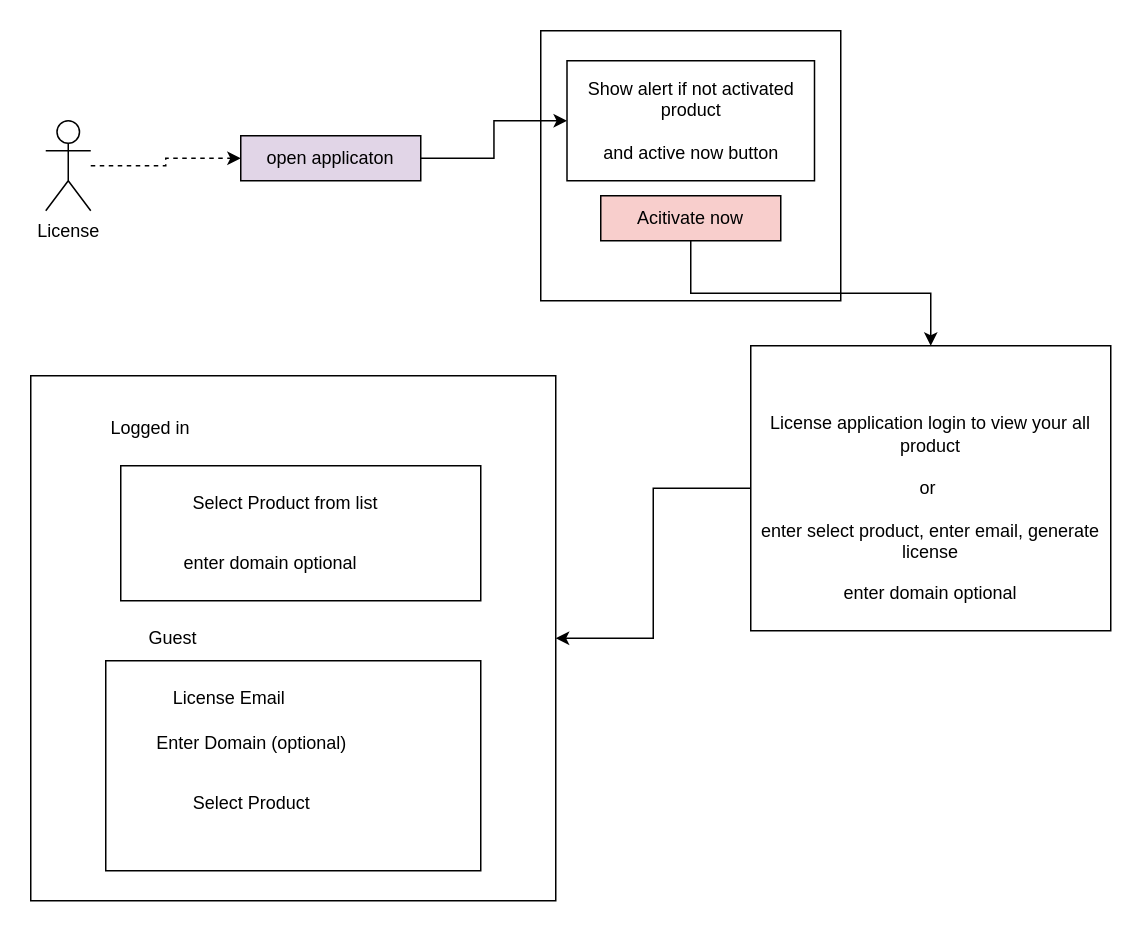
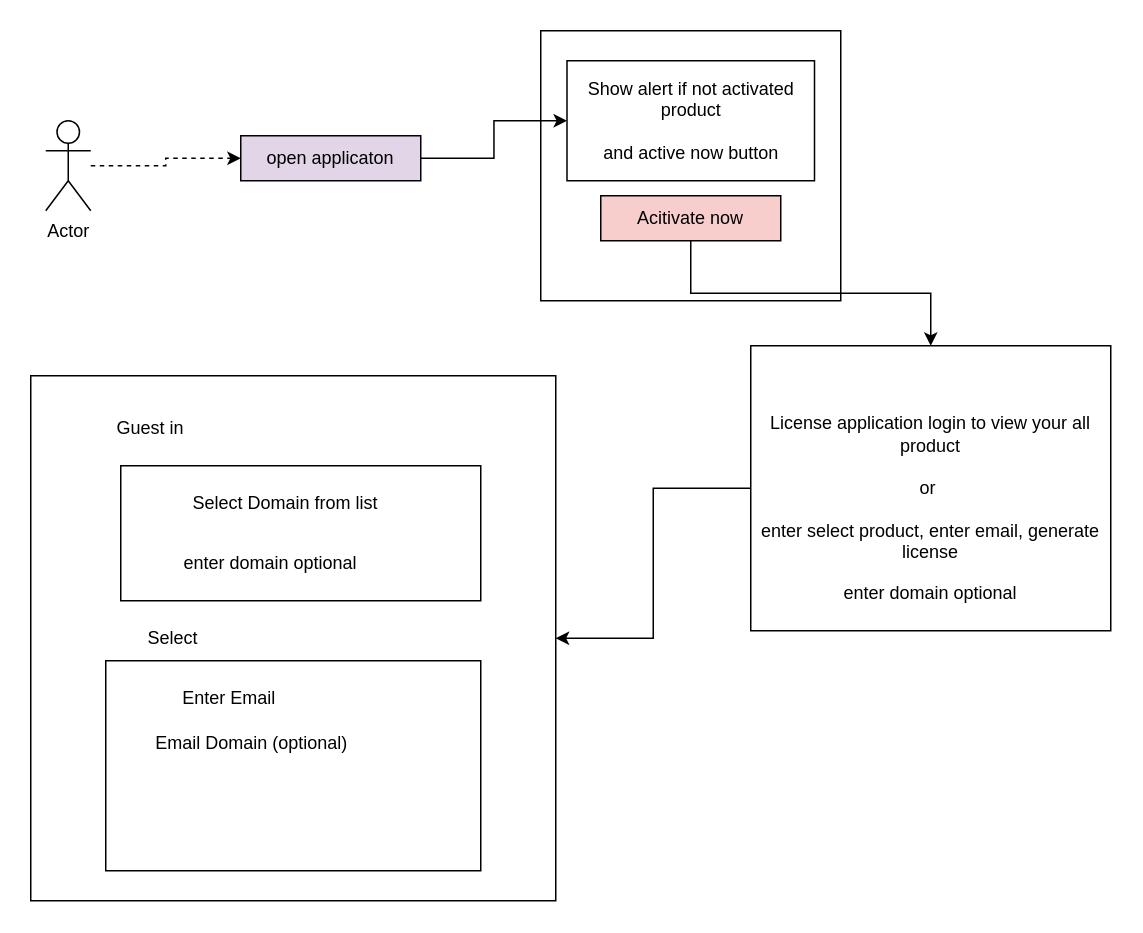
  <mxCell id="0" />
  <mxCell id="1" parent="0" />
  <mxCell id="2" value="" style="edgeStyle=orthogonalEdgeStyle;rounded=0;orthogonalLoop=1;jettySize=auto;html=1;dashed=1;" edge="1" parent="1" source="3" target="6"><mxGeometry relative="1" as="geometry" /></mxCell>
- <mxCell id="3" value="License" style="shape=umlActor;verticalLabelPosition=bottom;verticalAlign=top;html=1;outlineConnect=0;" vertex="1" parent="1"><mxGeometry x="30" y="80" width="30" height="60" as="geometry" /></mxCell>
+ <mxCell id="3" value="Actor" style="shape=umlActor;verticalLabelPosition=bottom;verticalAlign=top;html=1;outlineConnect=0;" vertex="1" parent="1"><mxGeometry x="30" y="80" width="30" height="60" as="geometry" /></mxCell>
  <mxCell id="4" value="" style="rounded=0;whiteSpace=wrap;html=1;" vertex="1" parent="1"><mxGeometry x="360" y="20" width="200" height="180" as="geometry" /></mxCell>
  <mxCell id="5" value="" style="edgeStyle=orthogonalEdgeStyle;rounded=0;orthogonalLoop=1;jettySize=auto;html=1;" edge="1" parent="1" source="6" target="7"><mxGeometry relative="1" as="geometry" /></mxCell>
  <mxCell id="6" value="open applicaton" style="rounded=0;whiteSpace=wrap;html=1;fillColor=#e1d5e7;" vertex="1" parent="1"><mxGeometry x="160" y="90" width="120" height="30" as="geometry" /></mxCell>
  <mxCell id="7" value="Show alert if not activated product&lt;br&gt;&lt;br&gt;and active now button" style="rounded=0;whiteSpace=wrap;html=1;" vertex="1" parent="1"><mxGeometry x="377.5" y="40" width="165" height="80" as="geometry" /></mxCell>
  <mxCell id="8" style="edgeStyle=orthogonalEdgeStyle;rounded=0;orthogonalLoop=1;jettySize=auto;html=1;entryX=0.5;entryY=0;entryDx=0;entryDy=0;" edge="1" parent="1" source="9" target="11"><mxGeometry relative="1" as="geometry"><mxPoint x="610" y="230" as="targetPoint" /></mxGeometry></mxCell>
  <mxCell id="9" value="Acitivate now" style="rounded=0;whiteSpace=wrap;html=1;fillColor=#f8cecc;" vertex="1" parent="1"><mxGeometry x="400" y="130" width="120" height="30" as="geometry" /></mxCell>
  <mxCell id="10" style="edgeStyle=orthogonalEdgeStyle;rounded=0;orthogonalLoop=1;jettySize=auto;html=1;exitX=0;exitY=0.5;exitDx=0;exitDy=0;" edge="1" parent="1" source="11" target="12"><mxGeometry relative="1" as="geometry" /></mxCell>
  <mxCell id="11" value="License application login to view your all product&lt;div&gt;&lt;br&gt;&lt;/div&gt;&lt;div&gt;or&amp;nbsp;&lt;/div&gt;&lt;div&gt;&lt;br&gt;&lt;/div&gt;&lt;div&gt;enter select product, enter email, generate license&lt;/div&gt;" style="rounded=0;whiteSpace=wrap;html=1;" vertex="1" parent="1"><mxGeometry x="500" y="230" width="240" height="190" as="geometry" /></mxCell>
  <mxCell id="12" value="" style="whiteSpace=wrap;html=1;aspect=fixed;" vertex="1" parent="1"><mxGeometry x="20" y="250" width="350" height="350" as="geometry" /></mxCell>
  <mxCell id="13" value="" style="rounded=0;whiteSpace=wrap;html=1;" vertex="1" parent="1"><mxGeometry x="80" y="310" width="240" height="90" as="geometry" /></mxCell>
- <mxCell id="14" value="Logged in" style="text;html=1;align=center;verticalAlign=middle;whiteSpace=wrap;rounded=0;" vertex="1" parent="1"><mxGeometry x="70" y="270" width="60" height="30" as="geometry" /></mxCell>
- <mxCell id="15" value="Select Product from list" style="text;html=1;align=center;verticalAlign=middle;whiteSpace=wrap;rounded=0;" vertex="1" parent="1"><mxGeometry x="100" y="320" width="180" height="30" as="geometry" /></mxCell>
+ <mxCell id="14" value="Guest in" style="text;html=1;align=center;verticalAlign=middle;whiteSpace=wrap;rounded=0;" vertex="1" parent="1"><mxGeometry x="70" y="270" width="60" height="30" as="geometry" /></mxCell>
+ <mxCell id="15" value="Select Domain from list" style="text;html=1;align=center;verticalAlign=middle;whiteSpace=wrap;rounded=0;" vertex="1" parent="1"><mxGeometry x="100" y="320" width="180" height="30" as="geometry" /></mxCell>
  <mxCell id="16" value="enter domain optional" style="text;html=1;align=center;verticalAlign=middle;whiteSpace=wrap;rounded=0;" vertex="1" parent="1"><mxGeometry x="110" y="360" width="140" height="30" as="geometry" /></mxCell>
  <mxCell id="17" value="enter domain optional" style="text;html=1;align=center;verticalAlign=middle;whiteSpace=wrap;rounded=0;" vertex="1" parent="1"><mxGeometry x="550" y="380" width="140" height="30" as="geometry" /></mxCell>
- <mxCell id="18" value="Guest" style="text;html=1;align=center;verticalAlign=middle;whiteSpace=wrap;rounded=0;" vertex="1" parent="1"><mxGeometry x="70" y="410" width="90" height="30" as="geometry" /></mxCell>
+ <mxCell id="18" value="Select" style="text;html=1;align=center;verticalAlign=middle;whiteSpace=wrap;rounded=0;" vertex="1" parent="1"><mxGeometry x="70" y="410" width="90" height="30" as="geometry" /></mxCell>
  <mxCell id="19" value="" style="rounded=0;whiteSpace=wrap;html=1;" vertex="1" parent="1"><mxGeometry x="70" y="440" width="250" height="140" as="geometry" /></mxCell>
- <mxCell id="20" value="License Email" style="text;html=1;align=center;verticalAlign=middle;whiteSpace=wrap;rounded=0;" vertex="1" parent="1"><mxGeometry x="85" y="450" width="135" height="30" as="geometry" /></mxCell>
- <mxCell id="21" value="Enter Domain (optional)" style="text;html=1;align=center;verticalAlign=middle;whiteSpace=wrap;rounded=0;" vertex="1" parent="1"><mxGeometry x="100" y="480" width="135" height="30" as="geometry" /></mxCell>
- <mxCell id="22" value="Select Product" style="text;html=1;align=center;verticalAlign=middle;whiteSpace=wrap;rounded=0;" vertex="1" parent="1"><mxGeometry x="100" y="520" width="135" height="30" as="geometry" /></mxCell>
+ <mxCell id="20" value="Enter Email" style="text;html=1;align=center;verticalAlign=middle;whiteSpace=wrap;rounded=0;" vertex="1" parent="1"><mxGeometry x="85" y="450" width="135" height="30" as="geometry" /></mxCell>
+ <mxCell id="21" value="Email Domain (optional)" style="text;html=1;align=center;verticalAlign=middle;whiteSpace=wrap;rounded=0;" vertex="1" parent="1"><mxGeometry x="100" y="480" width="135" height="30" as="geometry" /></mxCell>
